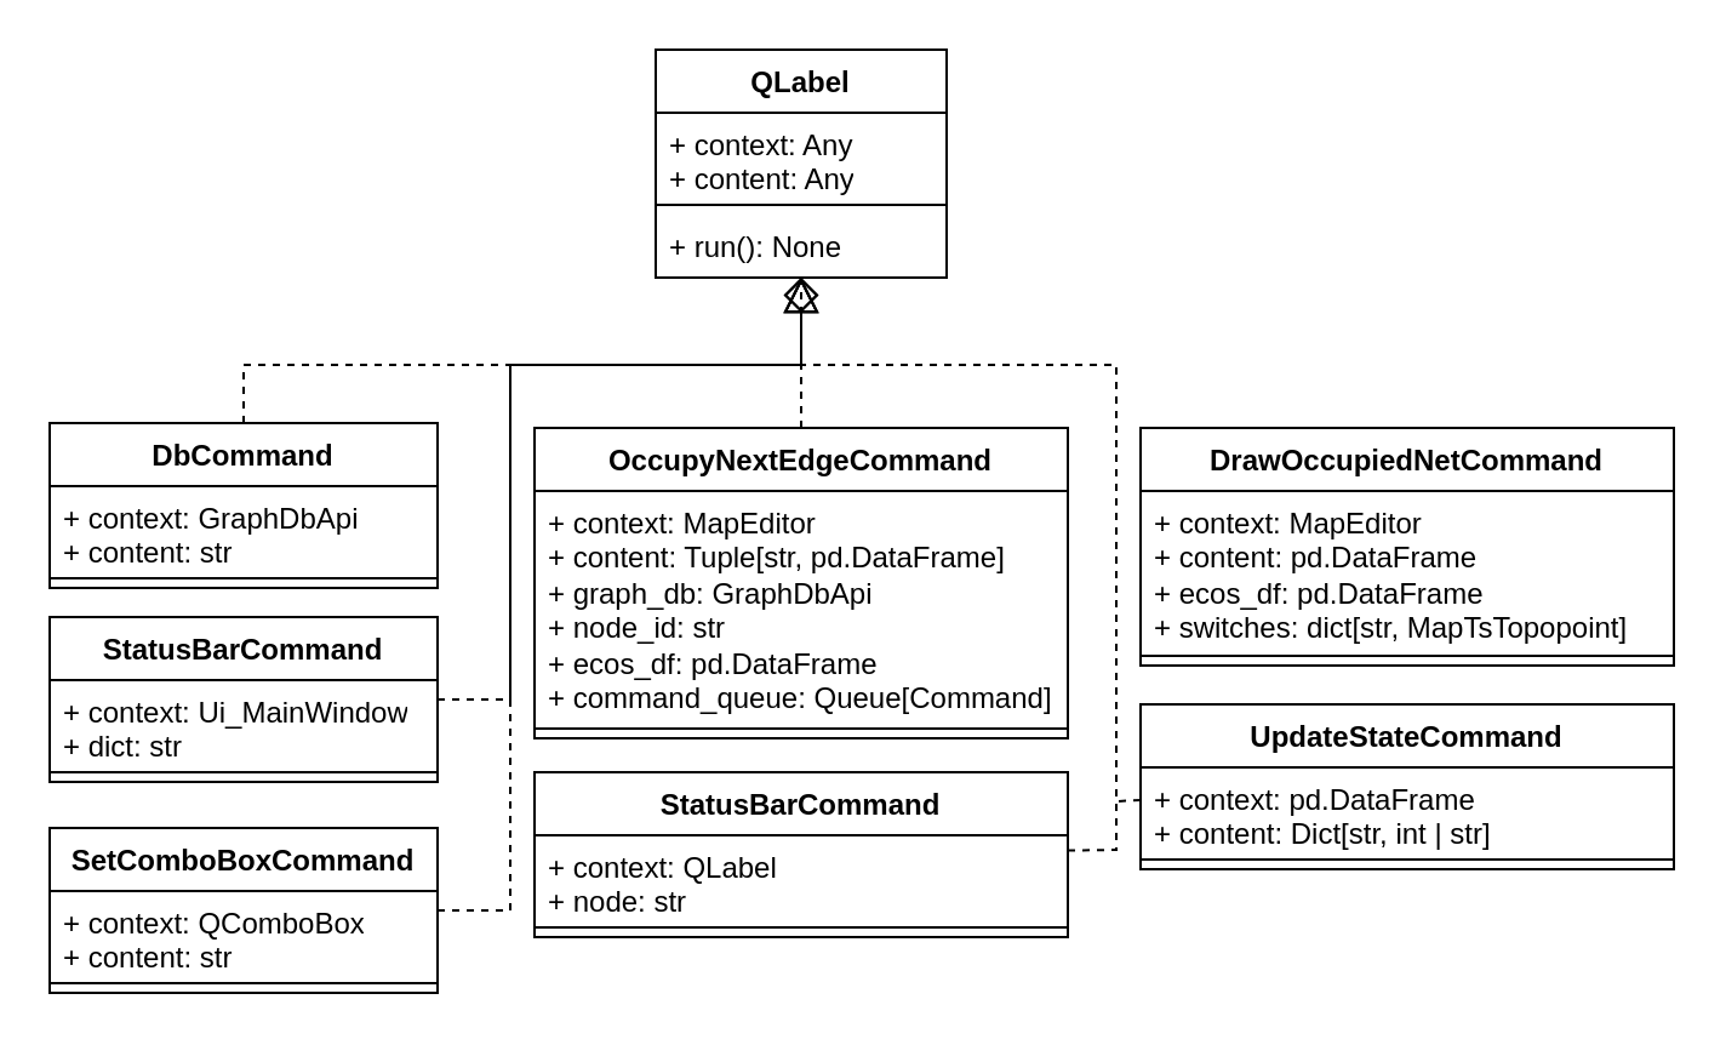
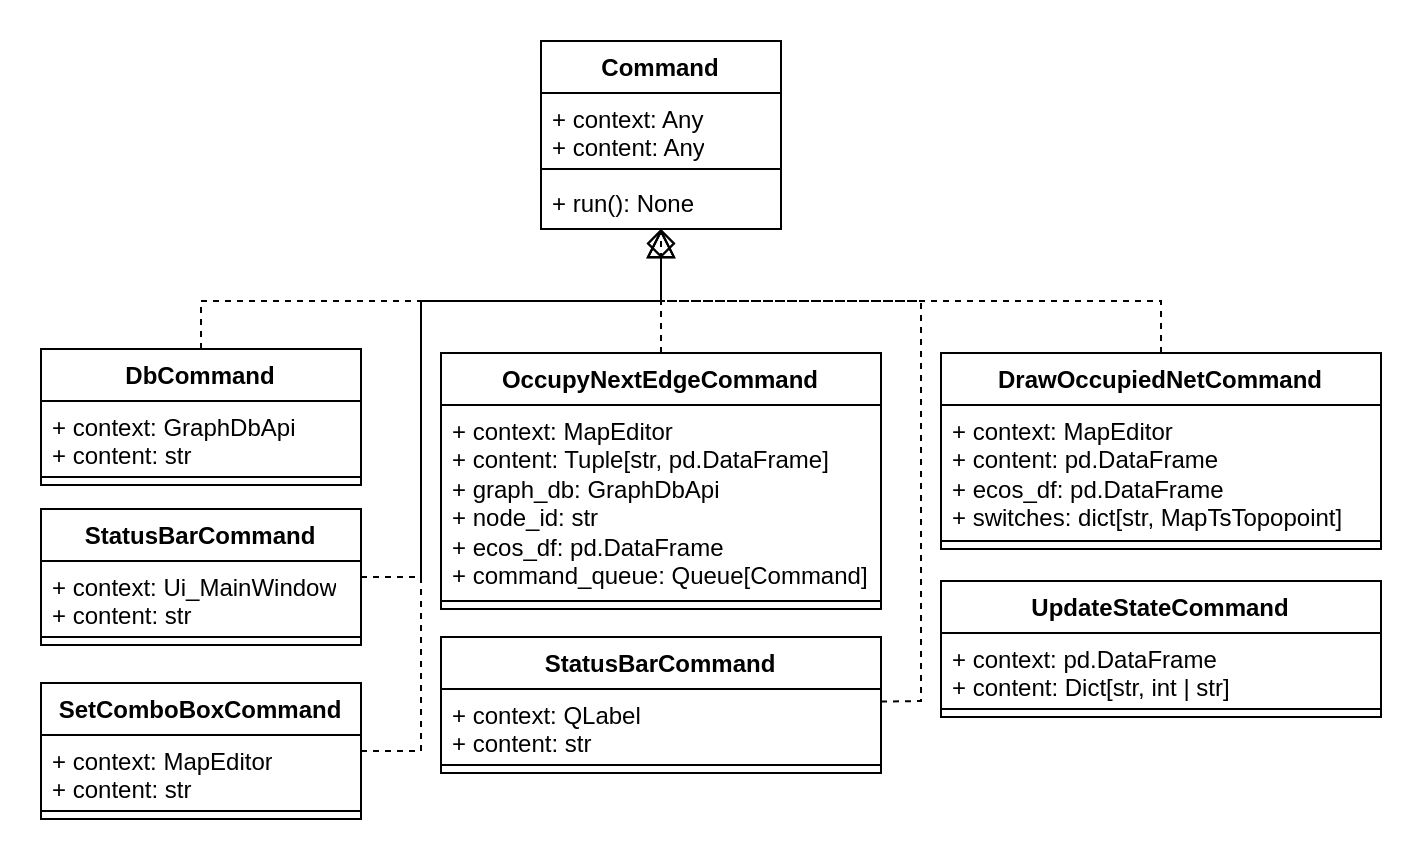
  <mxCell id="0" />
  <mxCell id="1" parent="0" />
- <mxCell id="2" value="QLabel" style="swimlane;fontStyle=1;align=center;verticalAlign=top;childLayout=stackLayout;horizontal=1;startSize=26;horizontalStack=0;resizeParent=1;resizeParentMax=0;resizeLast=0;collapsible=1;marginBottom=0;whiteSpace=wrap;html=1;" vertex="1" parent="1"><mxGeometry x="270" y="20" width="120" height="94" as="geometry" /></mxCell>
+ <mxCell id="2" value="Command" style="swimlane;fontStyle=1;align=center;verticalAlign=top;childLayout=stackLayout;horizontal=1;startSize=26;horizontalStack=0;resizeParent=1;resizeParentMax=0;resizeLast=0;collapsible=1;marginBottom=0;whiteSpace=wrap;html=1;" vertex="1" parent="1"><mxGeometry x="270" y="20" width="120" height="94" as="geometry" /></mxCell>
  <mxCell id="3" value="+ context: Any&lt;br&gt;+ content: Any" style="text;strokeColor=none;fillColor=none;align=left;verticalAlign=top;spacingLeft=4;spacingRight=4;overflow=hidden;rotatable=0;points=[[0,0.5],[1,0.5]];portConstraint=eastwest;whiteSpace=wrap;html=1;" vertex="1" parent="2"><mxGeometry y="26" width="120" height="34" as="geometry" /></mxCell>
  <mxCell id="4" value="" style="line;strokeWidth=1;fillColor=none;align=left;verticalAlign=middle;spacingTop=-1;spacingLeft=3;spacingRight=3;rotatable=0;labelPosition=right;points=[];portConstraint=eastwest;strokeColor=inherit;" vertex="1" parent="2"><mxGeometry y="60" width="120" height="8" as="geometry" /></mxCell>
  <mxCell id="5" value="+ run(): None" style="text;strokeColor=none;fillColor=none;align=left;verticalAlign=top;spacingLeft=4;spacingRight=4;overflow=hidden;rotatable=0;points=[[0,0.5],[1,0.5]];portConstraint=eastwest;whiteSpace=wrap;html=1;" vertex="1" parent="2"><mxGeometry y="68" width="120" height="26" as="geometry" /></mxCell>
  <mxCell id="6" value="DbCommand" style="swimlane;fontStyle=1;align=center;verticalAlign=top;childLayout=stackLayout;horizontal=1;startSize=26;horizontalStack=0;resizeParent=1;resizeParentMax=0;resizeLast=0;collapsible=1;marginBottom=0;whiteSpace=wrap;html=1;" vertex="1" parent="1"><mxGeometry x="20" y="174" width="160" height="68" as="geometry" /></mxCell>
  <mxCell id="7" value="+ context: GraphDbApi&lt;br&gt;+ content: str" style="text;strokeColor=none;fillColor=none;align=left;verticalAlign=top;spacingLeft=4;spacingRight=4;overflow=hidden;rotatable=0;points=[[0,0.5],[1,0.5]];portConstraint=eastwest;whiteSpace=wrap;html=1;" vertex="1" parent="6"><mxGeometry y="26" width="160" height="34" as="geometry" /></mxCell>
  <mxCell id="8" value="" style="line;strokeWidth=1;fillColor=none;align=left;verticalAlign=middle;spacingTop=-1;spacingLeft=3;spacingRight=3;rotatable=0;labelPosition=right;points=[];portConstraint=eastwest;strokeColor=inherit;" vertex="1" parent="6"><mxGeometry y="60" width="160" height="8" as="geometry" /></mxCell>
  <mxCell id="9" value="OccupyNextEdgeCommand" style="swimlane;fontStyle=1;align=center;verticalAlign=top;childLayout=stackLayout;horizontal=1;startSize=26;horizontalStack=0;resizeParent=1;resizeParentMax=0;resizeLast=0;collapsible=1;marginBottom=0;whiteSpace=wrap;html=1;" vertex="1" parent="1"><mxGeometry x="220" y="176" width="220" height="128" as="geometry" /></mxCell>
  <mxCell id="10" value="+ context: MapEditor&lt;br&gt;+ content: Tuple[str, pd.DataFrame]&lt;br&gt;+ graph_db: GraphDbApi&lt;br&gt;+ node_id: str&lt;br&gt;+ ecos_df: pd.DataFrame&lt;br&gt;+ command_queue: Queue[Command]" style="text;strokeColor=none;fillColor=none;align=left;verticalAlign=top;spacingLeft=4;spacingRight=4;overflow=hidden;rotatable=0;points=[[0,0.5],[1,0.5]];portConstraint=eastwest;whiteSpace=wrap;html=1;" vertex="1" parent="9"><mxGeometry y="26" width="220" height="94" as="geometry" /></mxCell>
  <mxCell id="11" value="" style="line;strokeWidth=1;fillColor=none;align=left;verticalAlign=middle;spacingTop=-1;spacingLeft=3;spacingRight=3;rotatable=0;labelPosition=right;points=[];portConstraint=eastwest;strokeColor=inherit;" vertex="1" parent="9"><mxGeometry y="120" width="220" height="8" as="geometry" /></mxCell>
  <mxCell id="12" value="StatusBarCommand" style="swimlane;fontStyle=1;align=center;verticalAlign=top;childLayout=stackLayout;horizontal=1;startSize=26;horizontalStack=0;resizeParent=1;resizeParentMax=0;resizeLast=0;collapsible=1;marginBottom=0;whiteSpace=wrap;html=1;" vertex="1" parent="1"><mxGeometry x="20" y="254" width="160" height="68" as="geometry" /></mxCell>
- <mxCell id="13" value="+ context: Ui_MainWindow&lt;br&gt;+ dict: str" style="text;strokeColor=none;fillColor=none;align=left;verticalAlign=top;spacingLeft=4;spacingRight=4;overflow=hidden;rotatable=0;points=[[0,0.5],[1,0.5]];portConstraint=eastwest;whiteSpace=wrap;html=1;" vertex="1" parent="12"><mxGeometry y="26" width="160" height="34" as="geometry" /></mxCell>
+ <mxCell id="13" value="+ context: Ui_MainWindow&lt;br&gt;+ content: str" style="text;strokeColor=none;fillColor=none;align=left;verticalAlign=top;spacingLeft=4;spacingRight=4;overflow=hidden;rotatable=0;points=[[0,0.5],[1,0.5]];portConstraint=eastwest;whiteSpace=wrap;html=1;" vertex="1" parent="12"><mxGeometry y="26" width="160" height="34" as="geometry" /></mxCell>
  <mxCell id="14" value="" style="line;strokeWidth=1;fillColor=none;align=left;verticalAlign=middle;spacingTop=-1;spacingLeft=3;spacingRight=3;rotatable=0;labelPosition=right;points=[];portConstraint=eastwest;strokeColor=inherit;" vertex="1" parent="12"><mxGeometry y="60" width="160" height="8" as="geometry" /></mxCell>
  <mxCell id="15" value="StatusBarCommand" style="swimlane;fontStyle=1;align=center;verticalAlign=top;childLayout=stackLayout;horizontal=1;startSize=26;horizontalStack=0;resizeParent=1;resizeParentMax=0;resizeLast=0;collapsible=1;marginBottom=0;whiteSpace=wrap;html=1;" vertex="1" parent="1"><mxGeometry x="220" y="318" width="220" height="68" as="geometry" /></mxCell>
- <mxCell id="16" value="+ context: QLabel&lt;br&gt;+ node: str" style="text;strokeColor=none;fillColor=none;align=left;verticalAlign=top;spacingLeft=4;spacingRight=4;overflow=hidden;rotatable=0;points=[[0,0.5],[1,0.5]];portConstraint=eastwest;whiteSpace=wrap;html=1;" vertex="1" parent="15"><mxGeometry y="26" width="220" height="34" as="geometry" /></mxCell>
+ <mxCell id="16" value="+ context: QLabel&lt;br&gt;+ content: str" style="text;strokeColor=none;fillColor=none;align=left;verticalAlign=top;spacingLeft=4;spacingRight=4;overflow=hidden;rotatable=0;points=[[0,0.5],[1,0.5]];portConstraint=eastwest;whiteSpace=wrap;html=1;" vertex="1" parent="15"><mxGeometry y="26" width="220" height="34" as="geometry" /></mxCell>
  <mxCell id="17" value="" style="line;strokeWidth=1;fillColor=none;align=left;verticalAlign=middle;spacingTop=-1;spacingLeft=3;spacingRight=3;rotatable=0;labelPosition=right;points=[];portConstraint=eastwest;strokeColor=inherit;" vertex="1" parent="15"><mxGeometry y="60" width="220" height="8" as="geometry" /></mxCell>
  <mxCell id="18" value="SetComboBoxCommand" style="swimlane;fontStyle=1;align=center;verticalAlign=top;childLayout=stackLayout;horizontal=1;startSize=26;horizontalStack=0;resizeParent=1;resizeParentMax=0;resizeLast=0;collapsible=1;marginBottom=0;whiteSpace=wrap;html=1;" vertex="1" parent="1"><mxGeometry x="20" y="341" width="160" height="68" as="geometry" /></mxCell>
- <mxCell id="19" value="+ context: QComboBox&lt;br&gt;+ content: str" style="text;strokeColor=none;fillColor=none;align=left;verticalAlign=top;spacingLeft=4;spacingRight=4;overflow=hidden;rotatable=0;points=[[0,0.5],[1,0.5]];portConstraint=eastwest;whiteSpace=wrap;html=1;" vertex="1" parent="18"><mxGeometry y="26" width="160" height="34" as="geometry" /></mxCell>
+ <mxCell id="19" value="+ context: MapEditor&lt;br&gt;+ content: str" style="text;strokeColor=none;fillColor=none;align=left;verticalAlign=top;spacingLeft=4;spacingRight=4;overflow=hidden;rotatable=0;points=[[0,0.5],[1,0.5]];portConstraint=eastwest;whiteSpace=wrap;html=1;" vertex="1" parent="18"><mxGeometry y="26" width="160" height="34" as="geometry" /></mxCell>
  <mxCell id="20" value="" style="line;strokeWidth=1;fillColor=none;align=left;verticalAlign=middle;spacingTop=-1;spacingLeft=3;spacingRight=3;rotatable=0;labelPosition=right;points=[];portConstraint=eastwest;strokeColor=inherit;" vertex="1" parent="18"><mxGeometry y="60" width="160" height="8" as="geometry" /></mxCell>
  <mxCell id="21" value="DrawOccupiedNetCommand" style="swimlane;fontStyle=1;align=center;verticalAlign=top;childLayout=stackLayout;horizontal=1;startSize=26;horizontalStack=0;resizeParent=1;resizeParentMax=0;resizeLast=0;collapsible=1;marginBottom=0;whiteSpace=wrap;html=1;" vertex="1" parent="1"><mxGeometry x="470" y="176" width="220" height="98" as="geometry" /></mxCell>
  <mxCell id="22" value="+ context: MapEditor&lt;br&gt;+ content: pd.DataFrame&lt;br&gt;+ ecos_df: pd.DataFrame&lt;br&gt;+ switches: dict[str, MapTsTopopoint]" style="text;strokeColor=none;fillColor=none;align=left;verticalAlign=top;spacingLeft=4;spacingRight=4;overflow=hidden;rotatable=0;points=[[0,0.5],[1,0.5]];portConstraint=eastwest;whiteSpace=wrap;html=1;" vertex="1" parent="21"><mxGeometry y="26" width="220" height="64" as="geometry" /></mxCell>
  <mxCell id="23" value="" style="line;strokeWidth=1;fillColor=none;align=left;verticalAlign=middle;spacingTop=-1;spacingLeft=3;spacingRight=3;rotatable=0;labelPosition=right;points=[];portConstraint=eastwest;strokeColor=inherit;" vertex="1" parent="21"><mxGeometry y="90" width="220" height="8" as="geometry" /></mxCell>
  <mxCell id="24" value="UpdateStateCommand" style="swimlane;fontStyle=1;align=center;verticalAlign=top;childLayout=stackLayout;horizontal=1;startSize=26;horizontalStack=0;resizeParent=1;resizeParentMax=0;resizeLast=0;collapsible=1;marginBottom=0;whiteSpace=wrap;html=1;" vertex="1" parent="1"><mxGeometry x="470" y="290" width="220" height="68" as="geometry" /></mxCell>
  <mxCell id="25" value="+ context: pd.DataFrame&lt;br&gt;+ content: Dict[str, int | str]" style="text;strokeColor=none;fillColor=none;align=left;verticalAlign=top;spacingLeft=4;spacingRight=4;overflow=hidden;rotatable=0;points=[[0,0.5],[1,0.5]];portConstraint=eastwest;whiteSpace=wrap;html=1;" vertex="1" parent="24"><mxGeometry y="26" width="220" height="34" as="geometry" /></mxCell>
  <mxCell id="26" value="" style="line;strokeWidth=1;fillColor=none;align=left;verticalAlign=middle;spacingTop=-1;spacingLeft=3;spacingRight=3;rotatable=0;labelPosition=right;points=[];portConstraint=eastwest;strokeColor=inherit;" vertex="1" parent="24"><mxGeometry y="60" width="220" height="8" as="geometry" /></mxCell>
  <mxCell id="27" value="" style="endArrow=diamond;dashed=1;endFill=0;endSize=12;html=1;rounded=0;" edge="1" parent="1" source="6" target="5"><mxGeometry width="160" relative="1" as="geometry"><mxPoint x="100" y="140" as="sourcePoint" /><mxPoint x="260" y="140" as="targetPoint" /><Array as="points"><mxPoint x="100" y="150" /><mxPoint x="330" y="150" /></Array></mxGeometry></mxCell>
  <mxCell id="28" value="" style="endArrow=diamond;dashed=1;endFill=0;endSize=12;html=1;rounded=0;" edge="1" parent="1" source="9" target="5"><mxGeometry width="160" relative="1" as="geometry"><mxPoint x="520" y="110" as="sourcePoint" /><mxPoint x="680" y="110" as="targetPoint" /></mxGeometry></mxCell>
+ <mxCell id="29" value="" style="endArrow=block;dashed=1;endFill=0;endSize=12;html=1;rounded=0;" edge="1" parent="1" source="21" target="5"><mxGeometry width="160" relative="1" as="geometry"><mxPoint x="580" y="140" as="sourcePoint" /><mxPoint x="740" y="140" as="targetPoint" /><Array as="points"><mxPoint x="580" y="150" /><mxPoint x="330" y="150" /></Array></mxGeometry></mxCell>
  <mxCell id="30" value="" style="endArrow=block;dashed=1;endFill=0;endSize=12;html=1;rounded=0;" edge="1" parent="1" source="12" target="5"><mxGeometry width="160" relative="1" as="geometry"><mxPoint x="200" y="430" as="sourcePoint" /><mxPoint x="360" y="430" as="targetPoint" /><Array as="points"><mxPoint x="210" y="288" /><mxPoint x="210" y="150" /><mxPoint x="330" y="150" /></Array></mxGeometry></mxCell>
  <mxCell id="31" value="" style="endArrow=none;dashed=1;endFill=0;endSize=12;html=1;rounded=0;" edge="1" parent="1" source="18" target="5"><mxGeometry width="160" relative="1" as="geometry"><mxPoint x="280" y="480" as="sourcePoint" /><mxPoint x="440" y="480" as="targetPoint" /><Array as="points"><mxPoint x="210" y="375" /><mxPoint x="210" y="150" /><mxPoint x="330" y="150" /></Array></mxGeometry></mxCell>
  <mxCell id="32" value="" style="endArrow=block;dashed=1;endFill=0;endSize=12;html=1;rounded=0;" edge="1" parent="1" source="15" target="5"><mxGeometry width="160" relative="1" as="geometry"><mxPoint x="150" y="130" as="sourcePoint" /><mxPoint x="310" y="130" as="targetPoint" /><Array as="points"><mxPoint x="460" y="350" /><mxPoint x="460" y="150" /><mxPoint x="330" y="150" /></Array></mxGeometry></mxCell>
- <mxCell id="33" value="" style="endArrow=block;dashed=1;endFill=0;endSize=12;html=1;rounded=0;" edge="1" parent="1" source="24" target="5"><mxGeometry width="160" relative="1" as="geometry"><mxPoint x="620" y="440" as="sourcePoint" /><mxPoint x="780" y="440" as="targetPoint" /><Array as="points"><mxPoint x="460" y="330" /><mxPoint x="460" y="150" /><mxPoint x="330" y="150" /></Array></mxGeometry></mxCell>
